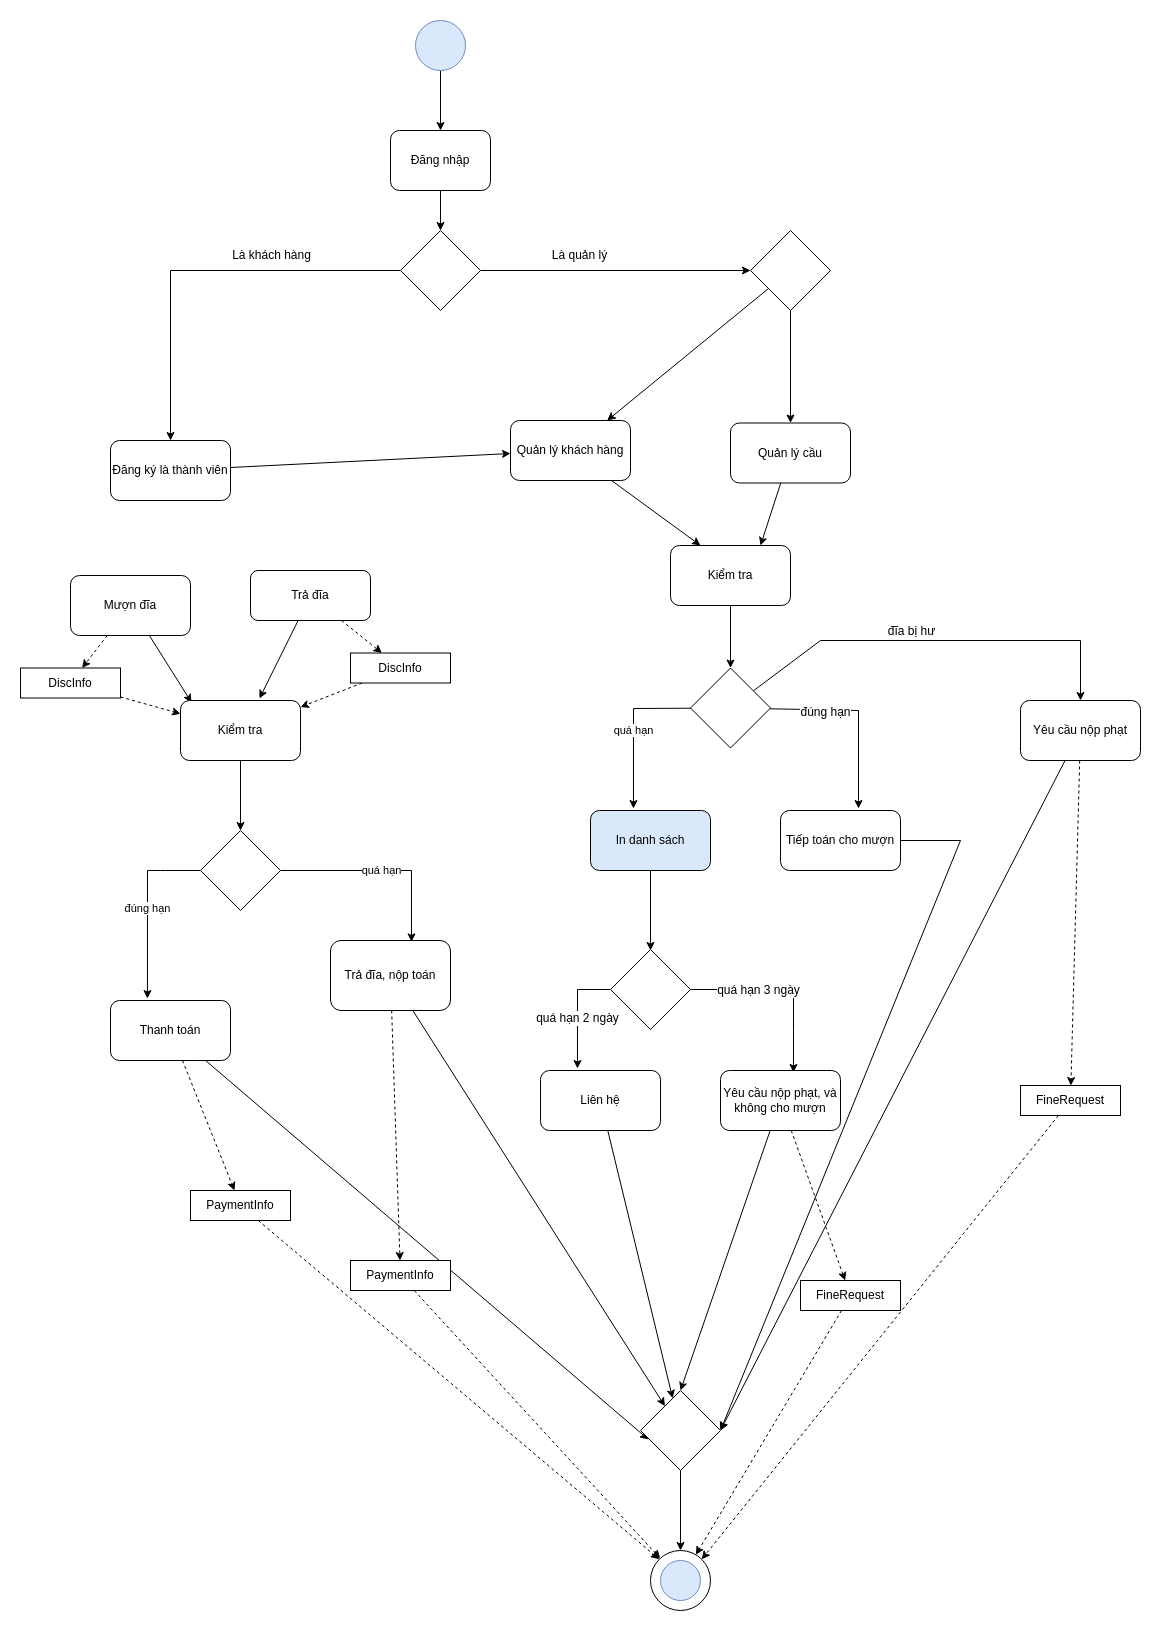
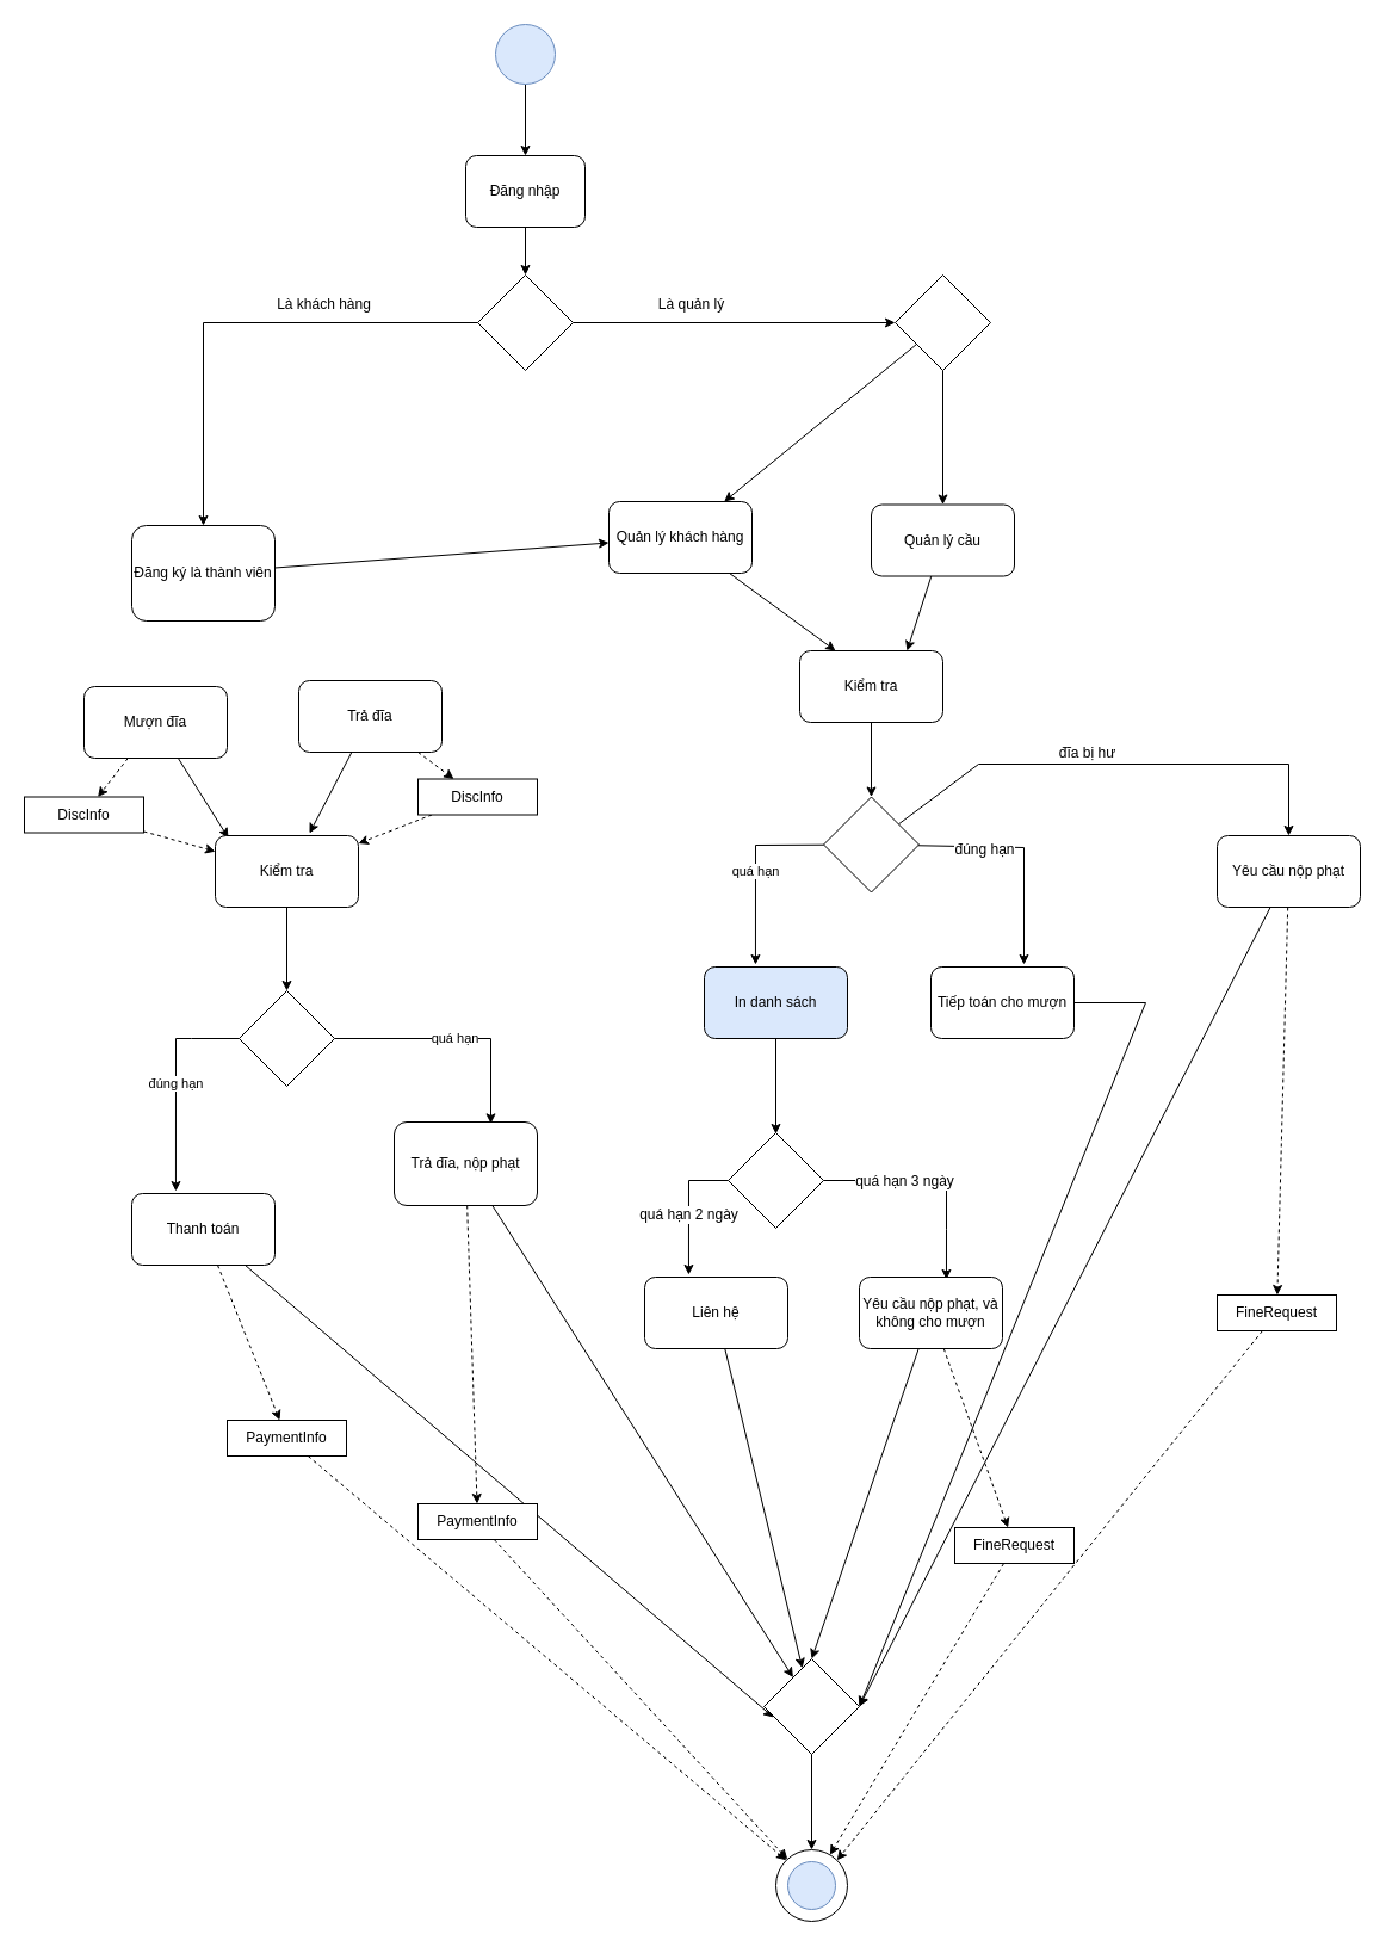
  <mxCell id="0" />
  <mxCell id="1" parent="0" />
  <mxCell id="2" value="" style="edgeStyle=orthogonalEdgeStyle;rounded=0;orthogonalLoop=1;jettySize=auto;html=1;" parent="1" source="3" target="5" edge="1"><mxGeometry relative="1" as="geometry" /></mxCell>
  <mxCell id="3" value="" style="ellipse;whiteSpace=wrap;html=1;aspect=fixed;fillColor=#dae8fc;strokeColor=#6c8ebf;" parent="1" vertex="1"><mxGeometry x="415" y="20" width="50" height="50" as="geometry" /></mxCell>
  <mxCell id="4" value="" style="edgeStyle=orthogonalEdgeStyle;rounded=0;orthogonalLoop=1;jettySize=auto;html=1;" parent="1" source="5" target="10" edge="1"><mxGeometry relative="1" as="geometry" /></mxCell>
  <mxCell id="5" value="Đăng nhập" style="rounded=1;whiteSpace=wrap;html=1;" parent="1" vertex="1"><mxGeometry x="390" y="130" width="100" height="60" as="geometry" /></mxCell>
  <mxCell id="6" style="edgeStyle=orthogonalEdgeStyle;rounded=0;orthogonalLoop=1;jettySize=auto;html=1;" edge="1" parent="1" source="10" target="12"><mxGeometry relative="1" as="geometry" /></mxCell>
  <mxCell id="7" value="Là khách hàng" style="text;html=1;resizable=0;points=[];align=center;verticalAlign=middle;labelBackgroundColor=#ffffff;" vertex="1" connectable="0" parent="6"><mxGeometry x="-0.275" y="-1" relative="1" as="geometry"><mxPoint x="15" y="-15" as="offset" /></mxGeometry></mxCell>
  <mxCell id="8" style="edgeStyle=orthogonalEdgeStyle;rounded=0;orthogonalLoop=1;jettySize=auto;html=1;" edge="1" parent="1" source="10" target="65"><mxGeometry relative="1" as="geometry" /></mxCell>
  <mxCell id="9" value="Là quản lý" style="text;html=1;resizable=0;points=[];align=center;verticalAlign=middle;labelBackgroundColor=#ffffff;" vertex="1" connectable="0" parent="8"><mxGeometry x="-0.367" y="-2" relative="1" as="geometry"><mxPoint x="13" y="-18" as="offset" /></mxGeometry></mxCell>
  <mxCell id="10" value="" style="rhombus;whiteSpace=wrap;html=1;" parent="1" vertex="1"><mxGeometry x="400" y="230" width="80" height="80" as="geometry" /></mxCell>
  <mxCell id="11" style="edgeStyle=none;rounded=0;orthogonalLoop=1;jettySize=auto;html=1;" parent="1" source="12" target="15" edge="1"><mxGeometry relative="1" as="geometry" /></mxCell>
- <mxCell id="12" value="Đăng ký là thành viên" style="rounded=1;whiteSpace=wrap;html=1;" parent="1" vertex="1"><mxGeometry x="110" y="440" width="120" height="60" as="geometry" /></mxCell>
+ <mxCell id="12" value="Đăng ký là thành viên" style="rounded=1;whiteSpace=wrap;html=1;" parent="1" vertex="1"><mxGeometry x="110" y="440" width="120" height="80" as="geometry" /></mxCell>
  <mxCell id="13" style="edgeStyle=orthogonalEdgeStyle;rounded=0;orthogonalLoop=1;jettySize=auto;html=1;entryX=0.5;entryY=0;entryDx=0;entryDy=0;" parent="1" source="65" target="17" edge="1"><mxGeometry relative="1" as="geometry"><mxPoint x="760" y="330" as="sourcePoint" /></mxGeometry></mxCell>
  <mxCell id="14" style="edgeStyle=none;rounded=0;orthogonalLoop=1;jettySize=auto;html=1;entryX=0.25;entryY=0;entryDx=0;entryDy=0;" parent="1" source="15" target="46" edge="1"><mxGeometry relative="1" as="geometry" /></mxCell>
  <mxCell id="15" value="Quản lý khách hàng" style="rounded=1;whiteSpace=wrap;html=1;" parent="1" vertex="1"><mxGeometry x="510" y="420" width="120" height="60" as="geometry" /></mxCell>
  <mxCell id="16" style="edgeStyle=none;rounded=0;orthogonalLoop=1;jettySize=auto;html=1;entryX=0.75;entryY=0;entryDx=0;entryDy=0;" parent="1" source="17" target="46" edge="1"><mxGeometry relative="1" as="geometry" /></mxCell>
  <mxCell id="17" value="Quản lý cầu" style="rounded=1;whiteSpace=wrap;html=1;" parent="1" vertex="1"><mxGeometry x="730" y="422.5" width="120" height="60" as="geometry" /></mxCell>
  <mxCell id="18" value="đúng hạn" style="edgeStyle=none;rounded=0;orthogonalLoop=1;jettySize=auto;html=1;entryX=0.308;entryY=-0.033;entryDx=0;entryDy=0;entryPerimeter=0;" parent="1" source="20" target="23" edge="1"><mxGeometry relative="1" as="geometry"><Array as="points"><mxPoint x="160" y="870" /><mxPoint x="147" y="870" /></Array></mxGeometry></mxCell>
  <mxCell id="19" value="quá hạn" style="edgeStyle=none;rounded=0;orthogonalLoop=1;jettySize=auto;html=1;entryX=0.675;entryY=0.02;entryDx=0;entryDy=0;entryPerimeter=0;" parent="1" source="20" target="26" edge="1"><mxGeometry relative="1" as="geometry"><Array as="points"><mxPoint x="411" y="870" /></Array></mxGeometry></mxCell>
  <mxCell id="20" value="" style="rhombus;whiteSpace=wrap;html=1;" parent="1" vertex="1"><mxGeometry x="200" y="830" width="80" height="80" as="geometry" /></mxCell>
  <mxCell id="21" style="edgeStyle=none;rounded=0;orthogonalLoop=1;jettySize=auto;html=1;entryX=0.1;entryY=0.613;entryDx=0;entryDy=0;entryPerimeter=0;" parent="1" source="23" target="61" edge="1"><mxGeometry relative="1" as="geometry" /></mxCell>
  <mxCell id="22" style="edgeStyle=none;rounded=0;orthogonalLoop=1;jettySize=auto;html=1;dashed=1;" edge="1" parent="1" source="23" target="67"><mxGeometry relative="1" as="geometry" /></mxCell>
  <mxCell id="23" value="Thanh toán" style="rounded=1;whiteSpace=wrap;html=1;" parent="1" vertex="1"><mxGeometry x="110" y="1000" width="120" height="60" as="geometry" /></mxCell>
  <mxCell id="24" style="edgeStyle=none;rounded=0;orthogonalLoop=1;jettySize=auto;html=1;" parent="1" source="26" target="61" edge="1"><mxGeometry relative="1" as="geometry" /></mxCell>
  <mxCell id="25" style="edgeStyle=none;rounded=0;orthogonalLoop=1;jettySize=auto;html=1;dashed=1;" edge="1" parent="1" source="26" target="69"><mxGeometry relative="1" as="geometry" /></mxCell>
- <mxCell id="26" value="Trả đĩa, nộp toán" style="rounded=1;whiteSpace=wrap;html=1;" parent="1" vertex="1"><mxGeometry x="330" y="940" width="120" height="70" as="geometry" /></mxCell>
+ <mxCell id="26" value="Trả đĩa, nộp phạt" style="rounded=1;whiteSpace=wrap;html=1;" parent="1" vertex="1"><mxGeometry x="330" y="940" width="120" height="70" as="geometry" /></mxCell>
  <mxCell id="27" value="quá hạn" style="edgeStyle=none;rounded=0;orthogonalLoop=1;jettySize=auto;html=1;entryX=0.358;entryY=-0.033;entryDx=0;entryDy=0;entryPerimeter=0;" parent="1" source="32" target="42" edge="1"><mxGeometry relative="1" as="geometry"><Array as="points"><mxPoint x="633" y="708" /></Array></mxGeometry></mxCell>
  <mxCell id="28" style="edgeStyle=none;rounded=0;orthogonalLoop=1;jettySize=auto;html=1;entryX=0.65;entryY=-0.033;entryDx=0;entryDy=0;entryPerimeter=0;" parent="1" source="32" target="44" edge="1"><mxGeometry relative="1" as="geometry"><Array as="points"><mxPoint x="858" y="710" /></Array></mxGeometry></mxCell>
  <mxCell id="29" value="đúng hạn" style="text;html=1;resizable=0;points=[];align=center;verticalAlign=middle;labelBackgroundColor=#ffffff;" parent="28" vertex="1" connectable="0"><mxGeometry x="-0.413" y="-2" relative="1" as="geometry"><mxPoint as="offset" /></mxGeometry></mxCell>
  <mxCell id="30" style="edgeStyle=none;rounded=0;orthogonalLoop=1;jettySize=auto;html=1;" edge="1" parent="1" source="32" target="59"><mxGeometry relative="1" as="geometry"><Array as="points"><mxPoint x="820" y="640" /><mxPoint x="1080" y="640" /></Array></mxGeometry></mxCell>
  <mxCell id="31" value="đĩa bị hư" style="text;html=1;resizable=0;points=[];align=center;verticalAlign=middle;labelBackgroundColor=#ffffff;" vertex="1" connectable="0" parent="30"><mxGeometry x="-0.193" y="-3" relative="1" as="geometry"><mxPoint x="11" y="-13" as="offset" /></mxGeometry></mxCell>
  <mxCell id="32" value="" style="rhombus;whiteSpace=wrap;html=1;" parent="1" vertex="1"><mxGeometry x="690" y="667.5" width="80" height="80" as="geometry" /></mxCell>
  <mxCell id="33" style="edgeStyle=none;rounded=0;orthogonalLoop=1;jettySize=auto;html=1;entryX=0.092;entryY=0.033;entryDx=0;entryDy=0;entryPerimeter=0;" parent="1" source="35" target="40" edge="1"><mxGeometry relative="1" as="geometry" /></mxCell>
  <mxCell id="34" style="edgeStyle=none;rounded=0;orthogonalLoop=1;jettySize=auto;html=1;dashed=1;" edge="1" parent="1" source="35" target="73"><mxGeometry relative="1" as="geometry" /></mxCell>
  <mxCell id="35" value="Mượn đĩa" style="rounded=1;whiteSpace=wrap;html=1;" parent="1" vertex="1"><mxGeometry x="70" y="575" width="120" height="60" as="geometry" /></mxCell>
  <mxCell id="36" style="edgeStyle=none;rounded=0;orthogonalLoop=1;jettySize=auto;html=1;entryX=0.658;entryY=-0.033;entryDx=0;entryDy=0;entryPerimeter=0;" parent="1" source="38" target="40" edge="1"><mxGeometry relative="1" as="geometry" /></mxCell>
  <mxCell id="37" style="edgeStyle=none;rounded=0;orthogonalLoop=1;jettySize=auto;html=1;dashed=1;" edge="1" parent="1" source="38" target="71"><mxGeometry relative="1" as="geometry" /></mxCell>
- <mxCell id="38" value="Trả đĩa" style="rounded=1;whiteSpace=wrap;html=1;" parent="1" vertex="1"><mxGeometry x="250" y="570" width="120" height="50" as="geometry" /></mxCell>
+ <mxCell id="38" value="Trả đĩa" style="rounded=1;whiteSpace=wrap;html=1;" parent="1" vertex="1"><mxGeometry x="250" y="570" width="120" height="60" as="geometry" /></mxCell>
  <mxCell id="39" value="" style="edgeStyle=none;rounded=0;orthogonalLoop=1;jettySize=auto;html=1;" parent="1" source="40" target="20" edge="1"><mxGeometry relative="1" as="geometry" /></mxCell>
  <mxCell id="40" value="Kiểm tra" style="rounded=1;whiteSpace=wrap;html=1;" parent="1" vertex="1"><mxGeometry x="180" y="700" width="120" height="60" as="geometry" /></mxCell>
  <mxCell id="41" value="" style="edgeStyle=none;rounded=0;orthogonalLoop=1;jettySize=auto;html=1;" parent="1" source="42" edge="1"><mxGeometry relative="1" as="geometry"><mxPoint x="650" y="950" as="targetPoint" /></mxGeometry></mxCell>
  <mxCell id="42" value="In danh sách" style="rounded=1;whiteSpace=wrap;html=1;fillColor=#dae8fc;" parent="1" vertex="1"><mxGeometry x="590" y="810" width="120" height="60" as="geometry" /></mxCell>
  <mxCell id="43" style="edgeStyle=none;rounded=0;orthogonalLoop=1;jettySize=auto;html=1;entryX=1;entryY=0.5;entryDx=0;entryDy=0;" parent="1" source="44" target="61" edge="1"><mxGeometry relative="1" as="geometry"><Array as="points"><mxPoint x="960" y="840" /></Array></mxGeometry></mxCell>
  <mxCell id="44" value="Tiếp toán cho mượn" style="rounded=1;whiteSpace=wrap;html=1;" parent="1" vertex="1"><mxGeometry x="780" y="810" width="120" height="60" as="geometry" /></mxCell>
  <mxCell id="45" value="" style="edgeStyle=none;rounded=0;orthogonalLoop=1;jettySize=auto;html=1;" parent="1" source="46" target="32" edge="1"><mxGeometry relative="1" as="geometry" /></mxCell>
  <mxCell id="46" value="Kiểm tra" style="rounded=1;whiteSpace=wrap;html=1;" parent="1" vertex="1"><mxGeometry x="670" y="545" width="120" height="60" as="geometry" /></mxCell>
  <mxCell id="47" style="edgeStyle=none;rounded=0;orthogonalLoop=1;jettySize=auto;html=1;entryX=0.608;entryY=0.033;entryDx=0;entryDy=0;entryPerimeter=0;" parent="1" source="51" target="56" edge="1"><mxGeometry relative="1" as="geometry"><Array as="points"><mxPoint x="793" y="989" /><mxPoint x="793" y="1030" /></Array></mxGeometry></mxCell>
  <mxCell id="48" value="quá hạn 3 ngày" style="text;html=1;resizable=0;points=[];align=center;verticalAlign=middle;labelBackgroundColor=#ffffff;" parent="47" vertex="1" connectable="0"><mxGeometry x="-0.28" relative="1" as="geometry"><mxPoint as="offset" /></mxGeometry></mxCell>
  <mxCell id="49" style="edgeStyle=none;rounded=0;orthogonalLoop=1;jettySize=auto;html=1;entryX=0.308;entryY=-0.033;entryDx=0;entryDy=0;entryPerimeter=0;" parent="1" source="51" target="53" edge="1"><mxGeometry relative="1" as="geometry"><Array as="points"><mxPoint x="577" y="989" /></Array></mxGeometry></mxCell>
  <mxCell id="50" value="quá hạn 2 ngày" style="text;html=1;resizable=0;points=[];align=center;verticalAlign=middle;labelBackgroundColor=#ffffff;" parent="49" vertex="1" connectable="0"><mxGeometry x="0.107" relative="1" as="geometry"><mxPoint as="offset" /></mxGeometry></mxCell>
  <mxCell id="51" value="" style="rhombus;whiteSpace=wrap;html=1;" parent="1" vertex="1"><mxGeometry x="610" y="949" width="80" height="80" as="geometry" /></mxCell>
  <mxCell id="52" style="edgeStyle=none;rounded=0;orthogonalLoop=1;jettySize=auto;html=1;" parent="1" source="53" target="61" edge="1"><mxGeometry relative="1" as="geometry" /></mxCell>
  <mxCell id="53" value="Liên hệ" style="rounded=1;whiteSpace=wrap;html=1;" parent="1" vertex="1"><mxGeometry x="540" y="1070" width="120" height="60" as="geometry" /></mxCell>
  <mxCell id="54" style="edgeStyle=none;rounded=0;orthogonalLoop=1;jettySize=auto;html=1;entryX=0.5;entryY=0;entryDx=0;entryDy=0;" parent="1" source="56" target="61" edge="1"><mxGeometry relative="1" as="geometry" /></mxCell>
  <mxCell id="55" style="edgeStyle=none;rounded=0;orthogonalLoop=1;jettySize=auto;html=1;dashed=1;" edge="1" parent="1" source="56" target="77"><mxGeometry relative="1" as="geometry" /></mxCell>
  <mxCell id="56" value="Yêu cầu nộp phạt, và không cho mượn" style="rounded=1;whiteSpace=wrap;html=1;" parent="1" vertex="1"><mxGeometry x="720" y="1070" width="120" height="60" as="geometry" /></mxCell>
  <mxCell id="57" style="edgeStyle=none;rounded=0;orthogonalLoop=1;jettySize=auto;html=1;entryX=1;entryY=0.5;entryDx=0;entryDy=0;" parent="1" source="59" target="61" edge="1"><mxGeometry relative="1" as="geometry" /></mxCell>
  <mxCell id="58" style="edgeStyle=none;rounded=0;orthogonalLoop=1;jettySize=auto;html=1;dashed=1;" edge="1" parent="1" source="59" target="75"><mxGeometry relative="1" as="geometry" /></mxCell>
  <mxCell id="59" value="Yêu cầu nộp phạt" style="rounded=1;whiteSpace=wrap;html=1;" parent="1" vertex="1"><mxGeometry x="1020" y="700" width="120" height="60" as="geometry" /></mxCell>
  <mxCell id="60" value="" style="edgeStyle=none;rounded=0;orthogonalLoop=1;jettySize=auto;html=1;" parent="1" source="61" edge="1"><mxGeometry relative="1" as="geometry"><mxPoint x="680" y="1550" as="targetPoint" /></mxGeometry></mxCell>
  <mxCell id="61" value="" style="rhombus;whiteSpace=wrap;html=1;" parent="1" vertex="1"><mxGeometry x="640" y="1390" width="80" height="80" as="geometry" /></mxCell>
  <mxCell id="62" value="" style="ellipse;whiteSpace=wrap;html=1;aspect=fixed;" parent="1" vertex="1"><mxGeometry x="650" y="1550" width="60" height="60" as="geometry" /></mxCell>
  <mxCell id="63" value="" style="ellipse;whiteSpace=wrap;html=1;aspect=fixed;fillColor=#dae8fc;strokeColor=#6c8ebf;" parent="1" vertex="1"><mxGeometry x="660" y="1560" width="40" height="40" as="geometry" /></mxCell>
  <mxCell id="64" style="rounded=0;orthogonalLoop=1;jettySize=auto;html=1;" edge="1" parent="1" source="65" target="15"><mxGeometry relative="1" as="geometry" /></mxCell>
  <mxCell id="65" value="" style="rhombus;whiteSpace=wrap;html=1;" vertex="1" parent="1"><mxGeometry x="750" y="230" width="80" height="80" as="geometry" /></mxCell>
  <mxCell id="66" style="edgeStyle=none;rounded=0;orthogonalLoop=1;jettySize=auto;html=1;dashed=1;entryX=0;entryY=0;entryDx=0;entryDy=0;" edge="1" parent="1" source="67" target="62"><mxGeometry relative="1" as="geometry"><mxPoint x="490" y="1430" as="targetPoint" /></mxGeometry></mxCell>
  <mxCell id="67" value="PaymentInfo" style="rounded=0;whiteSpace=wrap;html=1;" vertex="1" parent="1"><mxGeometry x="190" y="1190" width="100" height="30" as="geometry" /></mxCell>
  <mxCell id="68" style="edgeStyle=none;rounded=0;orthogonalLoop=1;jettySize=auto;html=1;dashed=1;" edge="1" parent="1" source="69" target="62"><mxGeometry relative="1" as="geometry" /></mxCell>
  <mxCell id="69" value="PaymentInfo" style="rounded=0;whiteSpace=wrap;html=1;" vertex="1" parent="1"><mxGeometry x="350" y="1260" width="100" height="30" as="geometry" /></mxCell>
  <mxCell id="70" style="edgeStyle=none;rounded=0;orthogonalLoop=1;jettySize=auto;html=1;dashed=1;" edge="1" parent="1" source="71" target="40"><mxGeometry relative="1" as="geometry" /></mxCell>
  <mxCell id="71" value="DiscInfo" style="rounded=0;whiteSpace=wrap;html=1;" vertex="1" parent="1"><mxGeometry x="350" y="652.5" width="100" height="30" as="geometry" /></mxCell>
  <mxCell id="72" style="edgeStyle=none;rounded=0;orthogonalLoop=1;jettySize=auto;html=1;dashed=1;" edge="1" parent="1" source="73" target="40"><mxGeometry relative="1" as="geometry" /></mxCell>
  <mxCell id="73" value="DiscInfo" style="rounded=0;whiteSpace=wrap;html=1;" vertex="1" parent="1"><mxGeometry x="20" y="667.5" width="100" height="30" as="geometry" /></mxCell>
  <mxCell id="74" style="edgeStyle=none;rounded=0;orthogonalLoop=1;jettySize=auto;html=1;entryX=1;entryY=0;entryDx=0;entryDy=0;dashed=1;" edge="1" parent="1" source="75" target="62"><mxGeometry relative="1" as="geometry" /></mxCell>
  <mxCell id="75" value="FineRequest" style="rounded=0;whiteSpace=wrap;html=1;" vertex="1" parent="1"><mxGeometry x="1020" y="1085" width="100" height="30" as="geometry" /></mxCell>
  <mxCell id="76" style="edgeStyle=none;rounded=0;orthogonalLoop=1;jettySize=auto;html=1;dashed=1;" edge="1" parent="1" source="77" target="62"><mxGeometry relative="1" as="geometry" /></mxCell>
  <mxCell id="77" value="FineRequest" style="rounded=0;whiteSpace=wrap;html=1;" vertex="1" parent="1"><mxGeometry x="800" y="1280" width="100" height="30" as="geometry" /></mxCell>
